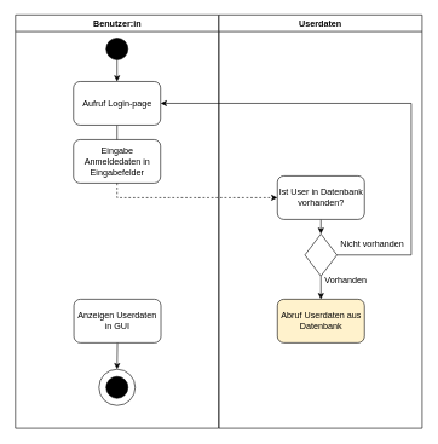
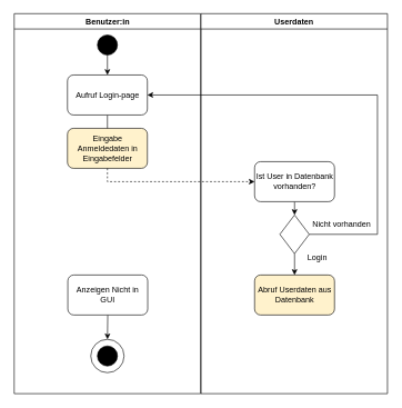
  <mxCell id="0" />
  <mxCell id="1" parent="0" />
  <mxCell id="2" value="Benutzer:in" style="swimlane;whiteSpace=wrap" vertex="1" parent="1"><mxGeometry x="20.5" y="20" width="280" height="570" as="geometry" /></mxCell>
  <mxCell id="3" style="edgeStyle=orthogonalEdgeStyle;rounded=0;orthogonalLoop=1;jettySize=auto;html=1;exitX=0.5;exitY=1;exitDx=0;exitDy=0;entryX=0.5;entryY=0;entryDx=0;entryDy=0;" edge="1" parent="2" source="4" target="7"><mxGeometry relative="1" as="geometry" /></mxCell>
  <mxCell id="4" value="" style="ellipse;whiteSpace=wrap;html=1;aspect=fixed;fillColor=#000000;" vertex="1" parent="2"><mxGeometry x="125" y="32" width="30" height="30" as="geometry" /></mxCell>
- <mxCell id="5" value="Eingabe Anmeldedaten in Eingabefelder" style="rounded=1;whiteSpace=wrap;html=1;" vertex="1" parent="2"><mxGeometry x="80" y="172" width="120" height="60" as="geometry" /></mxCell>
+ <mxCell id="5" value="Eingabe Anmeldedaten in Eingabefelder" style="rounded=1;whiteSpace=wrap;html=1;fillColor=#fff2cc;" vertex="1" parent="2"><mxGeometry x="80" y="172" width="120" height="60" as="geometry" /></mxCell>
  <mxCell id="6" style="edgeStyle=orthogonalEdgeStyle;rounded=0;orthogonalLoop=1;jettySize=auto;html=1;exitX=0.5;exitY=1;exitDx=0;exitDy=0;entryX=0.5;entryY=0;entryDx=0;entryDy=0;endArrow=none;" edge="1" parent="2" source="7" target="5"><mxGeometry relative="1" as="geometry" /></mxCell>
  <mxCell id="7" value="Aufruf Login-page" style="rounded=1;whiteSpace=wrap;html=1;" vertex="1" parent="2"><mxGeometry x="80" y="92" width="120" height="60" as="geometry" /></mxCell>
  <mxCell id="8" style="edgeStyle=orthogonalEdgeStyle;rounded=0;orthogonalLoop=1;jettySize=auto;html=1;exitX=0.5;exitY=1;exitDx=0;exitDy=0;entryX=0.5;entryY=0;entryDx=0;entryDy=0;" edge="1" parent="2" source="9" target="10"><mxGeometry relative="1" as="geometry" /></mxCell>
- <mxCell id="9" value="Anzeigen Userdaten in GUI" style="rounded=1;whiteSpace=wrap;html=1;" vertex="1" parent="2"><mxGeometry x="80.5" y="392" width="120" height="60" as="geometry" /></mxCell>
+ <mxCell id="9" value="Anzeigen Nicht in GUI" style="rounded=1;whiteSpace=wrap;html=1;" vertex="1" parent="2"><mxGeometry x="80.5" y="392" width="120" height="60" as="geometry" /></mxCell>
  <mxCell id="10" value="" style="ellipse;whiteSpace=wrap;html=1;aspect=fixed;" vertex="1" parent="2"><mxGeometry x="115" y="488.5" width="50" height="50" as="geometry" /></mxCell>
  <mxCell id="11" value="" style="ellipse;whiteSpace=wrap;html=1;aspect=fixed;fillColor=#000000;" vertex="1" parent="2"><mxGeometry x="125" y="498.5" width="30" height="30" as="geometry" /></mxCell>
  <mxCell id="12" value="Userdaten" style="swimlane;whiteSpace=wrap" vertex="1" parent="1"><mxGeometry x="301" y="20" width="280" height="570" as="geometry" /></mxCell>
  <mxCell id="13" style="edgeStyle=orthogonalEdgeStyle;rounded=0;orthogonalLoop=1;jettySize=auto;html=1;exitX=0.5;exitY=1;exitDx=0;exitDy=0;entryX=0.5;entryY=0;entryDx=0;entryDy=0;" edge="1" parent="12" source="14" target="16"><mxGeometry relative="1" as="geometry" /></mxCell>
  <mxCell id="14" value="Ist User in Datenbank vorhanden?" style="rounded=1;whiteSpace=wrap;html=1;" vertex="1" parent="12"><mxGeometry x="80.5" y="222" width="120" height="60" as="geometry" /></mxCell>
  <mxCell id="15" style="edgeStyle=orthogonalEdgeStyle;rounded=0;orthogonalLoop=1;jettySize=auto;html=1;exitX=0.5;exitY=1;exitDx=0;exitDy=0;entryX=0.5;entryY=0;entryDx=0;entryDy=0;" edge="1" parent="12" source="16" target="18"><mxGeometry relative="1" as="geometry" /></mxCell>
  <mxCell id="16" value="" style="rhombus;whiteSpace=wrap;html=1;" vertex="1" parent="12"><mxGeometry x="118.44" y="302" width="44.12" height="58" as="geometry" /></mxCell>
  <mxCell id="17" value="Nicht vorhanden" style="text;html=1;whiteSpace=wrap;strokeColor=none;fillColor=none;align=center;verticalAlign=middle;rounded=0;" vertex="1" parent="12"><mxGeometry x="162.56" y="302" width="97.44" height="30" as="geometry" /></mxCell>
  <mxCell id="18" value="Abruf Userdaten aus Datenbank" style="rounded=1;whiteSpace=wrap;html=1;fillColor=#fff2cc;" vertex="1" parent="12"><mxGeometry x="80.5" y="392" width="120" height="60" as="geometry" /></mxCell>
- <mxCell id="19" value="Vorhanden" style="text;html=1;whiteSpace=wrap;strokeColor=none;fillColor=none;align=center;verticalAlign=middle;rounded=0;" vertex="1" parent="12"><mxGeometry x="145" y="352" width="60" height="30" as="geometry" /></mxCell>
+ <mxCell id="19" value="Login" style="text;html=1;whiteSpace=wrap;strokeColor=none;fillColor=none;align=center;verticalAlign=middle;rounded=0;" vertex="1" parent="12"><mxGeometry x="145" y="352" width="60" height="30" as="geometry" /></mxCell>
  <mxCell id="20" style="edgeStyle=orthogonalEdgeStyle;rounded=0;orthogonalLoop=1;jettySize=auto;html=1;exitX=0.5;exitY=1;exitDx=0;exitDy=0;entryX=0;entryY=0.5;entryDx=0;entryDy=0;dashed=1;" edge="1" parent="1" source="5" target="14"><mxGeometry relative="1" as="geometry" /></mxCell>
  <mxCell id="21" style="edgeStyle=orthogonalEdgeStyle;rounded=0;orthogonalLoop=1;jettySize=auto;html=1;exitX=1;exitY=0.5;exitDx=0;exitDy=0;entryX=1;entryY=0.5;entryDx=0;entryDy=0;" edge="1" parent="1" source="16" target="7"><mxGeometry relative="1" as="geometry"><Array as="points"><mxPoint x="566" y="351" /><mxPoint x="566" y="142" /></Array></mxGeometry></mxCell>
